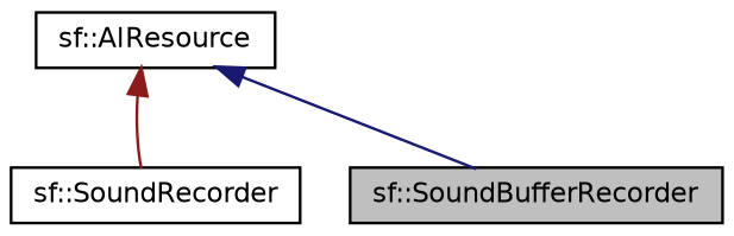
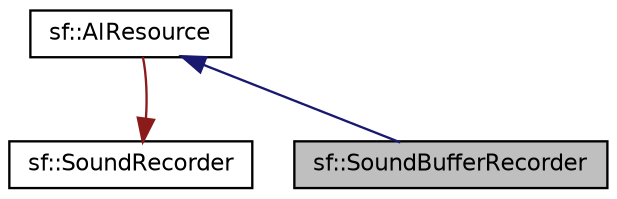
  digraph {
    node [color=black fillcolor=white fontname=Helvetica fontsize=10 shape=record style=filled]
    edge [dir=back fontname=Helvetica fontsize=10 labelfontname=Helvetica labelfontsize=10 style=solid]
    n1 [fillcolor=grey75 fontcolor=black height=0.2 label="sf::SoundBufferRecorder" width=0.4]
    n2 [height=0.2 label="sf::SoundRecorder" width=0.4]
    n3 [height=0.2 label="sf::AlResource" width=0.4]
    n3 -> n1 [color=midnightblue]
-   n3 -> n2 [color=firebrick4]
+   n2 -> n3 [color=firebrick4]
  }
